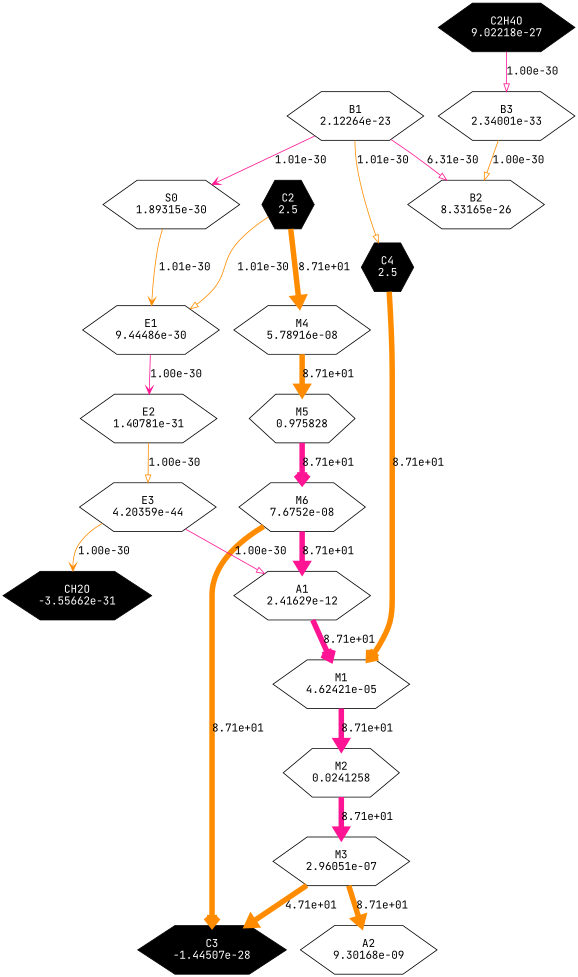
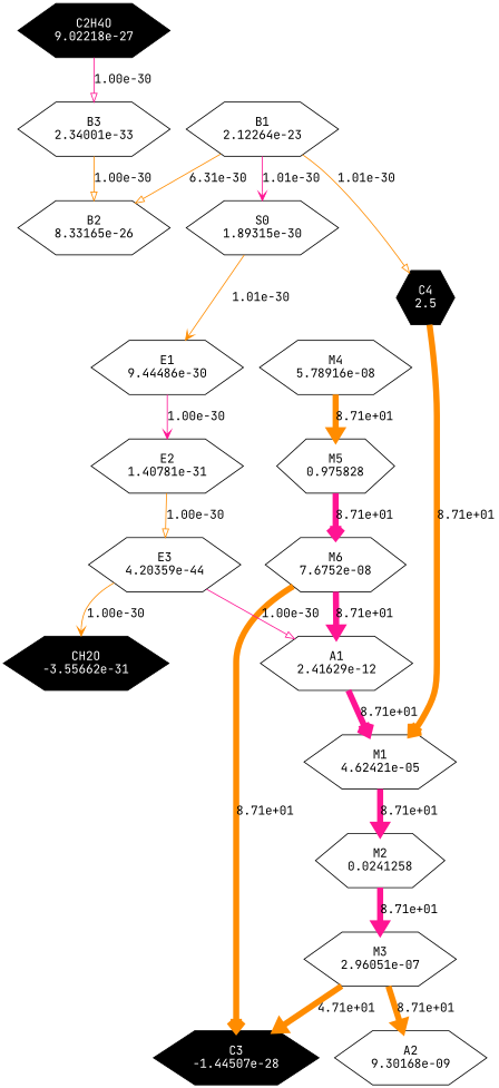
  strict digraph {
    fontname="JetBrains Mono"
    rankdir=TB
    node [fontname="JetBrains Mono" shape=hexagon]
    edge [arrowhead=onormal color=darkorange fontname="JetBrains Mono" penwidth=7]
    n1 [label="M6\n7.6752e-08"]
    n2 [label="A1\n2.41629e-12"]
    n3 [fillcolor=black fontcolor=white label="C3\n-1.44507e-28" style=filled]
    n4 [label="M1\n4.62421e-05"]
    n5 [label="M2\n0.0241258"]
    n6 [label="M3\n2.96051e-07"]
    n7 [label="A2\n9.30168e-09"]
    n8 [label="E2\n1.40781e-31"]
    n9 [label="E3\n4.20359e-44"]
    n10 [fillcolor=black fontcolor=white label="CH2O\n-3.55662e-31" style=filled]
    n11 [label="E1\n9.44486e-30"]
    n12 [fillcolor=black fontcolor=white label="C4\n2.5" style=filled]
    n13 [label="M4\n5.78916e-08"]
    n14 [label="M5\n0.975828"]
    n15 [label="B3\n2.34001e-33"]
    n16 [label="B2\n8.33165e-26"]
    n17 [label="B1\n2.12264e-23"]
    n18 [label="S0\n1.89315e-30"]
-   n19 [fillcolor=black fontcolor=white label="C2\n2.5" style=filled]
    n20 [fillcolor=black fontcolor=white label="C2H4O\n9.02218e-27" style=filled]
    n1 -> n2 [color=deeppink label="8.71e+01"]
    n1 -> n3 [arrowhead=vee label="8.71e+01"]
    n2 -> n4 [arrowhead=vee color=deeppink label="8.71e+01"]
    n4 -> n5 [color=deeppink label="8.71e+01"]
    n5 -> n6 [color=deeppink label="8.71e+01"]
    n6 -> n3 [label="4.71e+01"]
    n6 -> n7 [label="8.71e+01"]
    n8 -> n9 [label="1.00e-30" penwidth=1]
    n9 -> n2 [color=deeppink label="1.00e-30" penwidth=1]
    n9 -> n10 [arrowhead=vee label="1.00e-30" penwidth=1]
    n11 -> n8 [arrowhead=vee color=deeppink label="1.00e-30" penwidth=1]
    n12 -> n4 [arrowhead=vee label="8.71e+01"]
    n13 -> n14 [label="8.71e+01"]
    n14 -> n1 [arrowhead=vee color=deeppink label="8.71e+01"]
    n15 -> n16 [label="1.00e-30" penwidth=1]
    n17 -> n12 [label="1.01e-30" penwidth=1]
-   n17 -> n16 [color=deeppink label="6.31e-30" penwidth=1]
+   n17 -> n16 [label="6.31e-30" penwidth=1]
    n17 -> n18 [arrowhead=vee color=deeppink label="1.01e-30" penwidth=1]
    n18 -> n11 [arrowhead=vee label="1.01e-30" penwidth=1]
-   n19 -> n11 [label="1.01e-30" penwidth=1]
-   n19 -> n13 [label="8.71e+01"]
    n20 -> n15 [color=deeppink label="1.00e-30" penwidth=1]
  }
